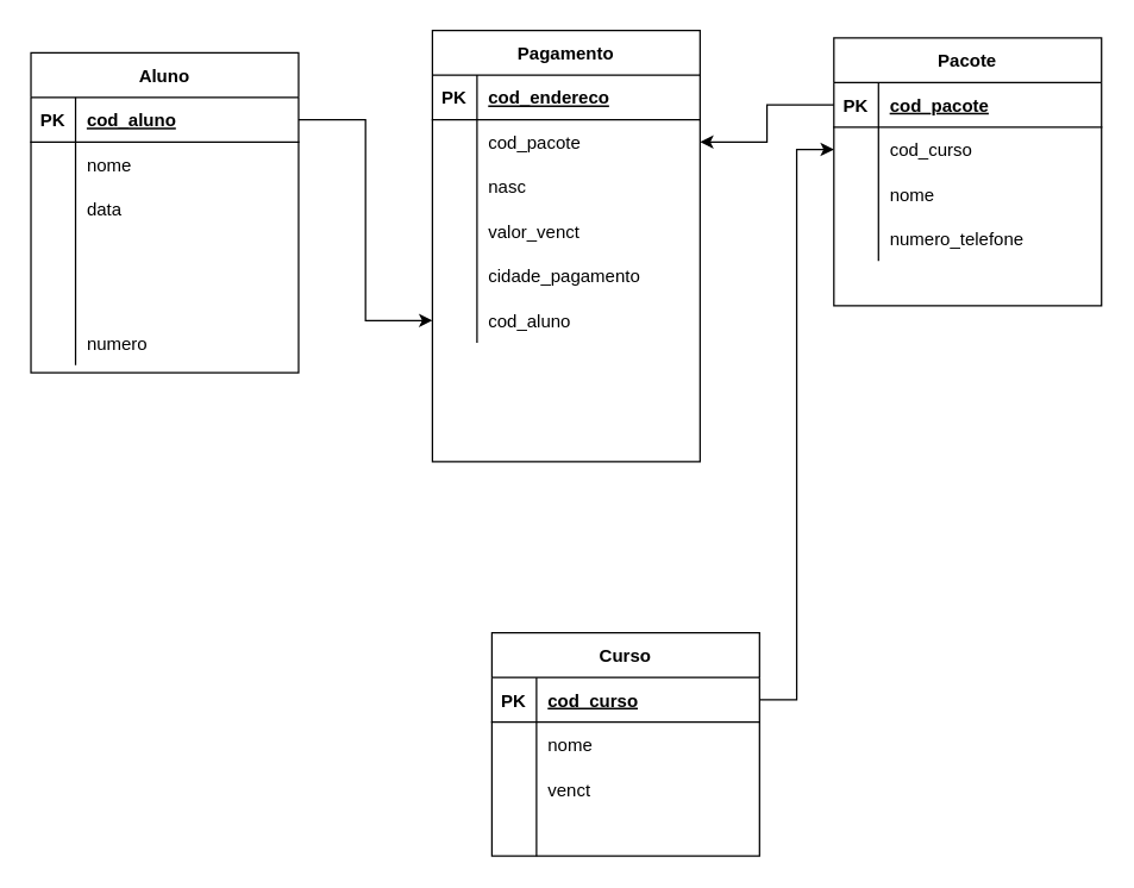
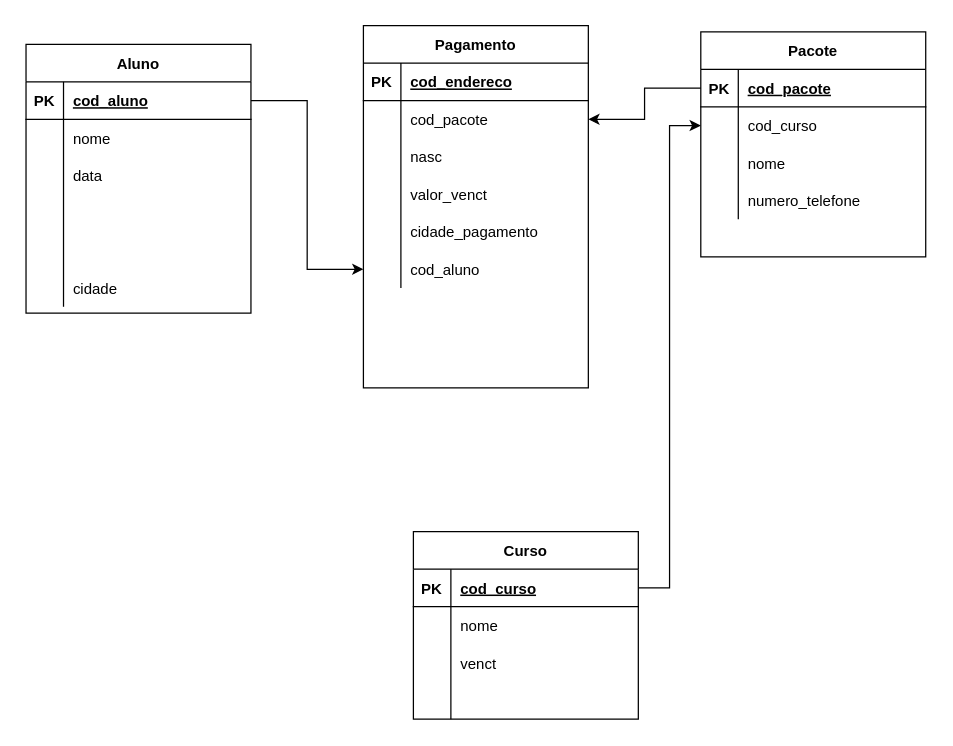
  <mxCell id="0" />
  <mxCell id="1" parent="0" />
  <mxCell id="2" value="Curso" style="shape=table;startSize=30;container=1;collapsible=1;childLayout=tableLayout;fixedRows=1;rowLines=0;fontStyle=1;align=center;resizeLast=1;" parent="1" vertex="1"><mxGeometry x="330" y="425" width="180" height="150" as="geometry" /></mxCell>
  <mxCell id="3" value="" style="shape=partialRectangle;collapsible=0;dropTarget=0;pointerEvents=0;fillColor=none;top=0;left=0;bottom=1;right=0;points=[[0,0.5],[1,0.5]];portConstraint=eastwest;" parent="2" vertex="1"><mxGeometry y="30" width="180" height="30" as="geometry" /></mxCell>
  <mxCell id="4" value="PK" style="shape=partialRectangle;connectable=0;fillColor=none;top=0;left=0;bottom=0;right=0;fontStyle=1;overflow=hidden;" parent="3" vertex="1"><mxGeometry width="30" height="30" as="geometry" /></mxCell>
  <mxCell id="5" value="cod_curso" style="shape=partialRectangle;connectable=0;fillColor=none;top=0;left=0;bottom=0;right=0;align=left;spacingLeft=6;fontStyle=5;overflow=hidden;" parent="3" vertex="1"><mxGeometry x="30" width="150" height="30" as="geometry" /></mxCell>
  <mxCell id="6" value="" style="shape=partialRectangle;collapsible=0;dropTarget=0;pointerEvents=0;fillColor=none;top=0;left=0;bottom=0;right=0;points=[[0,0.5],[1,0.5]];portConstraint=eastwest;" parent="2" vertex="1"><mxGeometry y="60" width="180" height="30" as="geometry" /></mxCell>
  <mxCell id="7" value="" style="shape=partialRectangle;connectable=0;fillColor=none;top=0;left=0;bottom=0;right=0;editable=1;overflow=hidden;" parent="6" vertex="1"><mxGeometry width="30" height="30" as="geometry" /></mxCell>
  <mxCell id="8" value="nome" style="shape=partialRectangle;connectable=0;fillColor=none;top=0;left=0;bottom=0;right=0;align=left;spacingLeft=6;overflow=hidden;" parent="6" vertex="1"><mxGeometry x="30" width="150" height="30" as="geometry" /></mxCell>
  <mxCell id="9" value="" style="shape=partialRectangle;collapsible=0;dropTarget=0;pointerEvents=0;fillColor=none;top=0;left=0;bottom=0;right=0;points=[[0,0.5],[1,0.5]];portConstraint=eastwest;" parent="2" vertex="1"><mxGeometry y="90" width="180" height="30" as="geometry" /></mxCell>
  <mxCell id="10" value="" style="shape=partialRectangle;connectable=0;fillColor=none;top=0;left=0;bottom=0;right=0;editable=1;overflow=hidden;" parent="9" vertex="1"><mxGeometry width="30" height="30" as="geometry" /></mxCell>
  <mxCell id="11" value="venct" style="shape=partialRectangle;connectable=0;fillColor=none;top=0;left=0;bottom=0;right=0;align=left;spacingLeft=6;overflow=hidden;" parent="9" vertex="1"><mxGeometry x="30" width="150" height="30" as="geometry" /></mxCell>
  <mxCell id="12" value="" style="shape=partialRectangle;collapsible=0;dropTarget=0;pointerEvents=0;fillColor=none;top=0;left=0;bottom=0;right=0;points=[[0,0.5],[1,0.5]];portConstraint=eastwest;" parent="2" vertex="1"><mxGeometry y="120" width="180" height="30" as="geometry" /></mxCell>
  <mxCell id="13" value="" style="shape=partialRectangle;connectable=0;fillColor=none;top=0;left=0;bottom=0;right=0;editable=1;overflow=hidden;" parent="12" vertex="1"><mxGeometry width="30" height="30" as="geometry" /></mxCell>
  <mxCell id="14" value="" style="shape=partialRectangle;connectable=0;fillColor=none;top=0;left=0;bottom=0;right=0;align=left;spacingLeft=6;overflow=hidden;" parent="12" vertex="1"><mxGeometry x="30" width="150" height="30" as="geometry" /></mxCell>
  <mxCell id="15" value="Aluno" style="shape=table;startSize=30;container=1;collapsible=1;childLayout=tableLayout;fixedRows=1;rowLines=0;fontStyle=1;align=center;resizeLast=1;" parent="1" vertex="1"><mxGeometry x="20" y="35" width="180" height="215" as="geometry" /></mxCell>
  <mxCell id="16" value="" style="shape=partialRectangle;collapsible=0;dropTarget=0;pointerEvents=0;fillColor=none;top=0;left=0;bottom=1;right=0;points=[[0,0.5],[1,0.5]];portConstraint=eastwest;" parent="15" vertex="1"><mxGeometry y="30" width="180" height="30" as="geometry" /></mxCell>
  <mxCell id="17" value="PK" style="shape=partialRectangle;connectable=0;fillColor=none;top=0;left=0;bottom=0;right=0;fontStyle=1;overflow=hidden;" parent="16" vertex="1"><mxGeometry width="30" height="30" as="geometry" /></mxCell>
  <mxCell id="18" value="cod_aluno" style="shape=partialRectangle;connectable=0;fillColor=none;top=0;left=0;bottom=0;right=0;align=left;spacingLeft=6;fontStyle=5;overflow=hidden;" parent="16" vertex="1"><mxGeometry x="30" width="150" height="30" as="geometry" /></mxCell>
  <mxCell id="19" value="" style="shape=partialRectangle;collapsible=0;dropTarget=0;pointerEvents=0;fillColor=none;top=0;left=0;bottom=0;right=0;points=[[0,0.5],[1,0.5]];portConstraint=eastwest;" parent="15" vertex="1"><mxGeometry y="60" width="180" height="30" as="geometry" /></mxCell>
  <mxCell id="20" value="" style="shape=partialRectangle;connectable=0;fillColor=none;top=0;left=0;bottom=0;right=0;editable=1;overflow=hidden;" parent="19" vertex="1"><mxGeometry width="30" height="30" as="geometry" /></mxCell>
  <mxCell id="21" value="nome" style="shape=partialRectangle;connectable=0;fillColor=none;top=0;left=0;bottom=0;right=0;align=left;spacingLeft=6;overflow=hidden;" parent="19" vertex="1"><mxGeometry x="30" width="150" height="30" as="geometry" /></mxCell>
  <mxCell id="22" value="" style="shape=partialRectangle;collapsible=0;dropTarget=0;pointerEvents=0;fillColor=none;top=0;left=0;bottom=0;right=0;points=[[0,0.5],[1,0.5]];portConstraint=eastwest;" parent="15" vertex="1"><mxGeometry y="90" width="180" height="30" as="geometry" /></mxCell>
  <mxCell id="23" value="" style="shape=partialRectangle;connectable=0;fillColor=none;top=0;left=0;bottom=0;right=0;editable=1;overflow=hidden;" parent="22" vertex="1"><mxGeometry width="30" height="30" as="geometry" /></mxCell>
  <mxCell id="24" value="data" style="shape=partialRectangle;connectable=0;fillColor=none;top=0;left=0;bottom=0;right=0;align=left;spacingLeft=6;overflow=hidden;" parent="22" vertex="1"><mxGeometry x="30" width="150" height="30" as="geometry" /></mxCell>
  <mxCell id="25" value="" style="shape=partialRectangle;collapsible=0;dropTarget=0;pointerEvents=0;fillColor=none;top=0;left=0;bottom=0;right=0;points=[[0,0.5],[1,0.5]];portConstraint=eastwest;" parent="15" vertex="1"><mxGeometry y="120" width="180" height="30" as="geometry" /></mxCell>
  <mxCell id="26" value="" style="shape=partialRectangle;connectable=0;fillColor=none;top=0;left=0;bottom=0;right=0;editable=1;overflow=hidden;" parent="25" vertex="1"><mxGeometry width="30" height="30" as="geometry" /></mxCell>
  <mxCell id="27" value="" style="shape=partialRectangle;collapsible=0;dropTarget=0;pointerEvents=0;fillColor=none;top=0;left=0;bottom=0;right=0;points=[[0,0.5],[1,0.5]];portConstraint=eastwest;" parent="15" vertex="1"><mxGeometry y="150" width="180" height="30" as="geometry" /></mxCell>
  <mxCell id="28" value="" style="shape=partialRectangle;connectable=0;fillColor=none;top=0;left=0;bottom=0;right=0;editable=1;overflow=hidden;" parent="27" vertex="1"><mxGeometry width="30" height="30" as="geometry" /></mxCell>
  <mxCell id="29" value="" style="shape=partialRectangle;collapsible=0;dropTarget=0;pointerEvents=0;fillColor=none;top=0;left=0;bottom=0;right=0;points=[[0,0.5],[1,0.5]];portConstraint=eastwest;" parent="15" vertex="1"><mxGeometry y="180" width="180" height="30" as="geometry" /></mxCell>
  <mxCell id="30" value="" style="shape=partialRectangle;connectable=0;fillColor=none;top=0;left=0;bottom=0;right=0;editable=1;overflow=hidden;" parent="29" vertex="1"><mxGeometry width="30" height="30" as="geometry" /></mxCell>
- <mxCell id="31" value="numero" style="shape=partialRectangle;connectable=0;fillColor=none;top=0;left=0;bottom=0;right=0;align=left;spacingLeft=6;overflow=hidden;" parent="29" vertex="1"><mxGeometry x="30" width="150" height="30" as="geometry" /></mxCell>
+ <mxCell id="31" value="cidade" style="shape=partialRectangle;connectable=0;fillColor=none;top=0;left=0;bottom=0;right=0;align=left;spacingLeft=6;overflow=hidden;" parent="29" vertex="1"><mxGeometry x="30" width="150" height="30" as="geometry" /></mxCell>
  <mxCell id="32" value="Pacote" style="shape=table;startSize=30;container=1;collapsible=1;childLayout=tableLayout;fixedRows=1;rowLines=0;fontStyle=1;align=center;resizeLast=1;" parent="1" vertex="1"><mxGeometry x="560" y="25" width="180" height="180" as="geometry" /></mxCell>
  <mxCell id="33" value="" style="shape=partialRectangle;collapsible=0;dropTarget=0;pointerEvents=0;fillColor=none;top=0;left=0;bottom=1;right=0;points=[[0,0.5],[1,0.5]];portConstraint=eastwest;" parent="32" vertex="1"><mxGeometry y="30" width="180" height="30" as="geometry" /></mxCell>
  <mxCell id="34" value="PK" style="shape=partialRectangle;connectable=0;fillColor=none;top=0;left=0;bottom=0;right=0;fontStyle=1;overflow=hidden;" parent="33" vertex="1"><mxGeometry width="30" height="30" as="geometry" /></mxCell>
  <mxCell id="35" value="cod_pacote" style="shape=partialRectangle;connectable=0;fillColor=none;top=0;left=0;bottom=0;right=0;align=left;spacingLeft=6;fontStyle=5;overflow=hidden;" parent="33" vertex="1"><mxGeometry x="30" width="150" height="30" as="geometry" /></mxCell>
  <mxCell id="36" value="" style="shape=partialRectangle;collapsible=0;dropTarget=0;pointerEvents=0;fillColor=none;top=0;left=0;bottom=0;right=0;points=[[0,0.5],[1,0.5]];portConstraint=eastwest;" parent="32" vertex="1"><mxGeometry y="60" width="180" height="30" as="geometry" /></mxCell>
  <mxCell id="37" value="" style="shape=partialRectangle;connectable=0;fillColor=none;top=0;left=0;bottom=0;right=0;editable=1;overflow=hidden;" parent="36" vertex="1"><mxGeometry width="30" height="30" as="geometry" /></mxCell>
  <mxCell id="38" value="cod_curso" style="shape=partialRectangle;connectable=0;fillColor=none;top=0;left=0;bottom=0;right=0;align=left;spacingLeft=6;overflow=hidden;" parent="36" vertex="1"><mxGeometry x="30" width="150" height="30" as="geometry" /></mxCell>
  <mxCell id="39" value="" style="shape=partialRectangle;collapsible=0;dropTarget=0;pointerEvents=0;fillColor=none;top=0;left=0;bottom=0;right=0;points=[[0,0.5],[1,0.5]];portConstraint=eastwest;" parent="32" vertex="1"><mxGeometry y="90" width="180" height="30" as="geometry" /></mxCell>
  <mxCell id="40" value="" style="shape=partialRectangle;connectable=0;fillColor=none;top=0;left=0;bottom=0;right=0;editable=1;overflow=hidden;" parent="39" vertex="1"><mxGeometry width="30" height="30" as="geometry" /></mxCell>
  <mxCell id="41" value="nome" style="shape=partialRectangle;connectable=0;fillColor=none;top=0;left=0;bottom=0;right=0;align=left;spacingLeft=6;overflow=hidden;" parent="39" vertex="1"><mxGeometry x="30" width="150" height="30" as="geometry" /></mxCell>
  <mxCell id="42" value="" style="shape=partialRectangle;collapsible=0;dropTarget=0;pointerEvents=0;fillColor=none;top=0;left=0;bottom=0;right=0;points=[[0,0.5],[1,0.5]];portConstraint=eastwest;" parent="32" vertex="1"><mxGeometry y="120" width="180" height="30" as="geometry" /></mxCell>
  <mxCell id="43" value="" style="shape=partialRectangle;connectable=0;fillColor=none;top=0;left=0;bottom=0;right=0;editable=1;overflow=hidden;" parent="42" vertex="1"><mxGeometry width="30" height="30" as="geometry" /></mxCell>
  <mxCell id="44" value="numero_telefone" style="shape=partialRectangle;connectable=0;fillColor=none;top=0;left=0;bottom=0;right=0;align=left;spacingLeft=6;overflow=hidden;" parent="42" vertex="1"><mxGeometry x="30" width="150" height="30" as="geometry" /></mxCell>
  <mxCell id="45" value="" style="shape=partialRectangle;collapsible=0;dropTarget=0;pointerEvents=0;fillColor=none;top=0;left=0;bottom=0;right=0;points=[[0,0.5],[1,0.5]];portConstraint=eastwest;" parent="32" vertex="1"><mxGeometry y="150" width="180" height="30" as="geometry" /></mxCell>
  <mxCell id="46" value="" style="shape=partialRectangle;connectable=0;fillColor=none;top=0;left=0;bottom=0;right=0;editable=1;overflow=hidden;" parent="45" vertex="1"><mxGeometry width="30" height="30" as="geometry" /></mxCell>
  <mxCell id="47" value="Pagamento" style="shape=table;startSize=30;container=1;collapsible=1;childLayout=tableLayout;fixedRows=1;rowLines=0;fontStyle=1;align=center;resizeLast=1;" vertex="1" parent="1"><mxGeometry x="290" y="20" width="180" height="290" as="geometry" /></mxCell>
  <mxCell id="48" value="" style="shape=partialRectangle;collapsible=0;dropTarget=0;pointerEvents=0;fillColor=none;top=0;left=0;bottom=1;right=0;points=[[0,0.5],[1,0.5]];portConstraint=eastwest;" vertex="1" parent="47"><mxGeometry y="30" width="180" height="30" as="geometry" /></mxCell>
  <mxCell id="49" value="PK" style="shape=partialRectangle;connectable=0;fillColor=none;top=0;left=0;bottom=0;right=0;fontStyle=1;overflow=hidden;" vertex="1" parent="48"><mxGeometry width="30" height="30" as="geometry" /></mxCell>
  <mxCell id="50" value="cod_endereco" style="shape=partialRectangle;connectable=0;fillColor=none;top=0;left=0;bottom=0;right=0;align=left;spacingLeft=6;fontStyle=5;overflow=hidden;" vertex="1" parent="48"><mxGeometry x="30" width="150" height="30" as="geometry" /></mxCell>
  <mxCell id="51" value="" style="shape=partialRectangle;collapsible=0;dropTarget=0;pointerEvents=0;fillColor=none;top=0;left=0;bottom=0;right=0;points=[[0,0.5],[1,0.5]];portConstraint=eastwest;" vertex="1" parent="47"><mxGeometry y="60" width="180" height="30" as="geometry" /></mxCell>
  <mxCell id="52" value="" style="shape=partialRectangle;connectable=0;fillColor=none;top=0;left=0;bottom=0;right=0;editable=1;overflow=hidden;" vertex="1" parent="51"><mxGeometry width="30" height="30" as="geometry" /></mxCell>
  <mxCell id="53" value="cod_pacote" style="shape=partialRectangle;connectable=0;fillColor=none;top=0;left=0;bottom=0;right=0;align=left;spacingLeft=6;overflow=hidden;" vertex="1" parent="51"><mxGeometry x="30" width="150" height="30" as="geometry" /></mxCell>
  <mxCell id="54" value="" style="shape=partialRectangle;collapsible=0;dropTarget=0;pointerEvents=0;fillColor=none;top=0;left=0;bottom=0;right=0;points=[[0,0.5],[1,0.5]];portConstraint=eastwest;" vertex="1" parent="47"><mxGeometry y="90" width="180" height="30" as="geometry" /></mxCell>
  <mxCell id="55" value="" style="shape=partialRectangle;connectable=0;fillColor=none;top=0;left=0;bottom=0;right=0;editable=1;overflow=hidden;" vertex="1" parent="54"><mxGeometry width="30" height="30" as="geometry" /></mxCell>
  <mxCell id="56" value="nasc" style="shape=partialRectangle;connectable=0;fillColor=none;top=0;left=0;bottom=0;right=0;align=left;spacingLeft=6;overflow=hidden;" vertex="1" parent="54"><mxGeometry x="30" width="150" height="30" as="geometry" /></mxCell>
  <mxCell id="57" value="" style="shape=partialRectangle;collapsible=0;dropTarget=0;pointerEvents=0;fillColor=none;top=0;left=0;bottom=0;right=0;points=[[0,0.5],[1,0.5]];portConstraint=eastwest;" vertex="1" parent="47"><mxGeometry y="120" width="180" height="30" as="geometry" /></mxCell>
  <mxCell id="58" value="" style="shape=partialRectangle;connectable=0;fillColor=none;top=0;left=0;bottom=0;right=0;editable=1;overflow=hidden;" vertex="1" parent="57"><mxGeometry width="30" height="30" as="geometry" /></mxCell>
  <mxCell id="59" value="valor_venct" style="shape=partialRectangle;connectable=0;fillColor=none;top=0;left=0;bottom=0;right=0;align=left;spacingLeft=6;overflow=hidden;" vertex="1" parent="57"><mxGeometry x="30" width="150" height="30" as="geometry" /></mxCell>
  <mxCell id="60" value="" style="shape=partialRectangle;collapsible=0;dropTarget=0;pointerEvents=0;fillColor=none;top=0;left=0;bottom=0;right=0;points=[[0,0.5],[1,0.5]];portConstraint=eastwest;" vertex="1" parent="47"><mxGeometry y="150" width="180" height="30" as="geometry" /></mxCell>
  <mxCell id="61" value="" style="shape=partialRectangle;connectable=0;fillColor=none;top=0;left=0;bottom=0;right=0;editable=1;overflow=hidden;" vertex="1" parent="60"><mxGeometry width="30" height="30" as="geometry" /></mxCell>
  <mxCell id="62" value="cidade_pagamento" style="shape=partialRectangle;connectable=0;fillColor=none;top=0;left=0;bottom=0;right=0;align=left;spacingLeft=6;overflow=hidden;" vertex="1" parent="60"><mxGeometry x="30" width="150" height="30" as="geometry" /></mxCell>
  <mxCell id="63" value="" style="shape=partialRectangle;collapsible=0;dropTarget=0;pointerEvents=0;fillColor=none;top=0;left=0;bottom=0;right=0;points=[[0,0.5],[1,0.5]];portConstraint=eastwest;" vertex="1" parent="47"><mxGeometry y="180" width="180" height="30" as="geometry" /></mxCell>
  <mxCell id="64" value="" style="shape=partialRectangle;connectable=0;fillColor=none;top=0;left=0;bottom=0;right=0;editable=1;overflow=hidden;" vertex="1" parent="63"><mxGeometry width="30" height="30" as="geometry" /></mxCell>
  <mxCell id="65" value="cod_aluno" style="shape=partialRectangle;connectable=0;fillColor=none;top=0;left=0;bottom=0;right=0;align=left;spacingLeft=6;overflow=hidden;" vertex="1" parent="63"><mxGeometry x="30" width="150" height="30" as="geometry" /></mxCell>
  <mxCell id="66" value="" style="edgeStyle=orthogonalEdgeStyle;rounded=0;orthogonalLoop=1;jettySize=auto;html=1;" edge="1" parent="1" source="16" target="63"><mxGeometry relative="1" as="geometry" /></mxCell>
  <mxCell id="67" style="edgeStyle=orthogonalEdgeStyle;rounded=0;orthogonalLoop=1;jettySize=auto;html=1;" edge="1" parent="1" source="33" target="51"><mxGeometry relative="1" as="geometry" /></mxCell>
  <mxCell id="68" style="edgeStyle=orthogonalEdgeStyle;rounded=0;orthogonalLoop=1;jettySize=auto;html=1;exitX=1;exitY=0.5;exitDx=0;exitDy=0;" edge="1" parent="1" source="3" target="36"><mxGeometry relative="1" as="geometry" /></mxCell>
